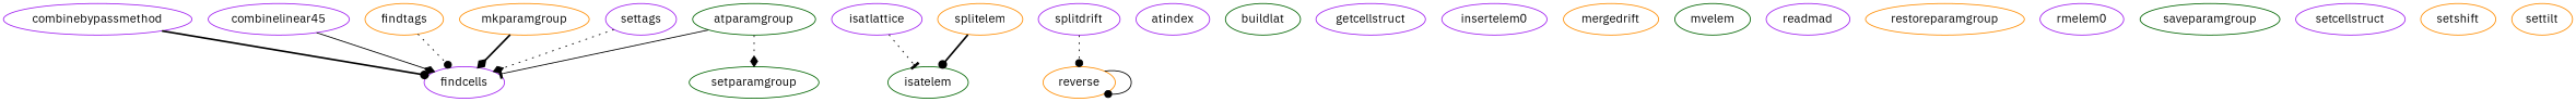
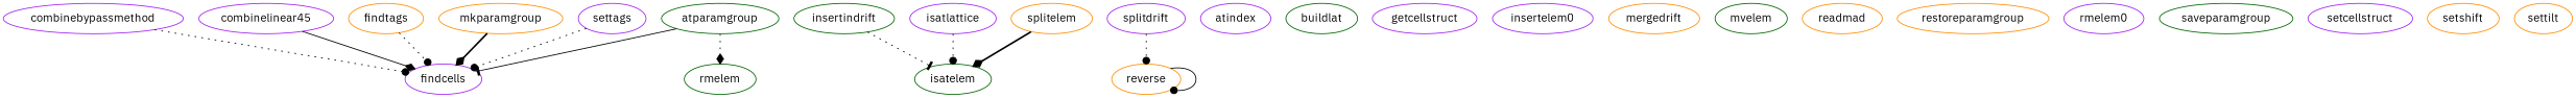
  digraph {
    fontname="IBM Plex Sans"
    node [color=purple fontname="IBM Plex Sans"]
    edge [arrowhead=dot fontname="IBM Plex Sans" style=dotted]
    atparamgroup [color=darkgreen]
    findcells
-   setparamgroup [color=darkgreen]
+   setparamgroup [color=darkgreen label=rmelem]
    combinebypassmethod
    combinelinear45
    findtags [color=darkorange]
+   insertindrift [color=darkgreen]
    isatelem [color=darkgreen]
    isatlattice
    mkparamgroup [color=darkorange]
    reverse [color=darkorange]
    settags
    splitdrift
    splitelem [color=darkorange]
    atindex
    buildlat [color=darkgreen]
    getcellstruct
    insertelem0
    mergedrift [color=darkorange]
    mvelem [color=darkgreen]
-   readmad
+   readmad [color=darkorange]
    restoreparamgroup [color=darkorange]
    rmelem0
    saveparamgroup [color=darkgreen]
    setcellstruct
    setshift [color=darkorange]
    settilt [color=darkorange]
    atparamgroup -> findcells [arrowhead=tee style=solid]
    atparamgroup -> setparamgroup [arrowhead=diamond]
-   combinebypassmethod -> findcells [style=bold]
+   combinebypassmethod -> findcells
    combinelinear45 -> findcells [arrowhead=diamond style=solid]
    findtags -> findcells
-   isatlattice -> isatelem [arrowhead=tee]
+   insertindrift -> isatelem [arrowhead=tee]
+   isatlattice -> isatelem
    mkparamgroup -> findcells [arrowhead=diamond style=bold]
    reverse -> reverse [style=solid]
-   settags -> findcells [arrowhead=diamond]
+   settags -> findcells
    splitdrift -> reverse
-   splitelem -> isatelem [style=bold]
+   splitelem -> isatelem [arrowhead=diamond style=bold]
  }
